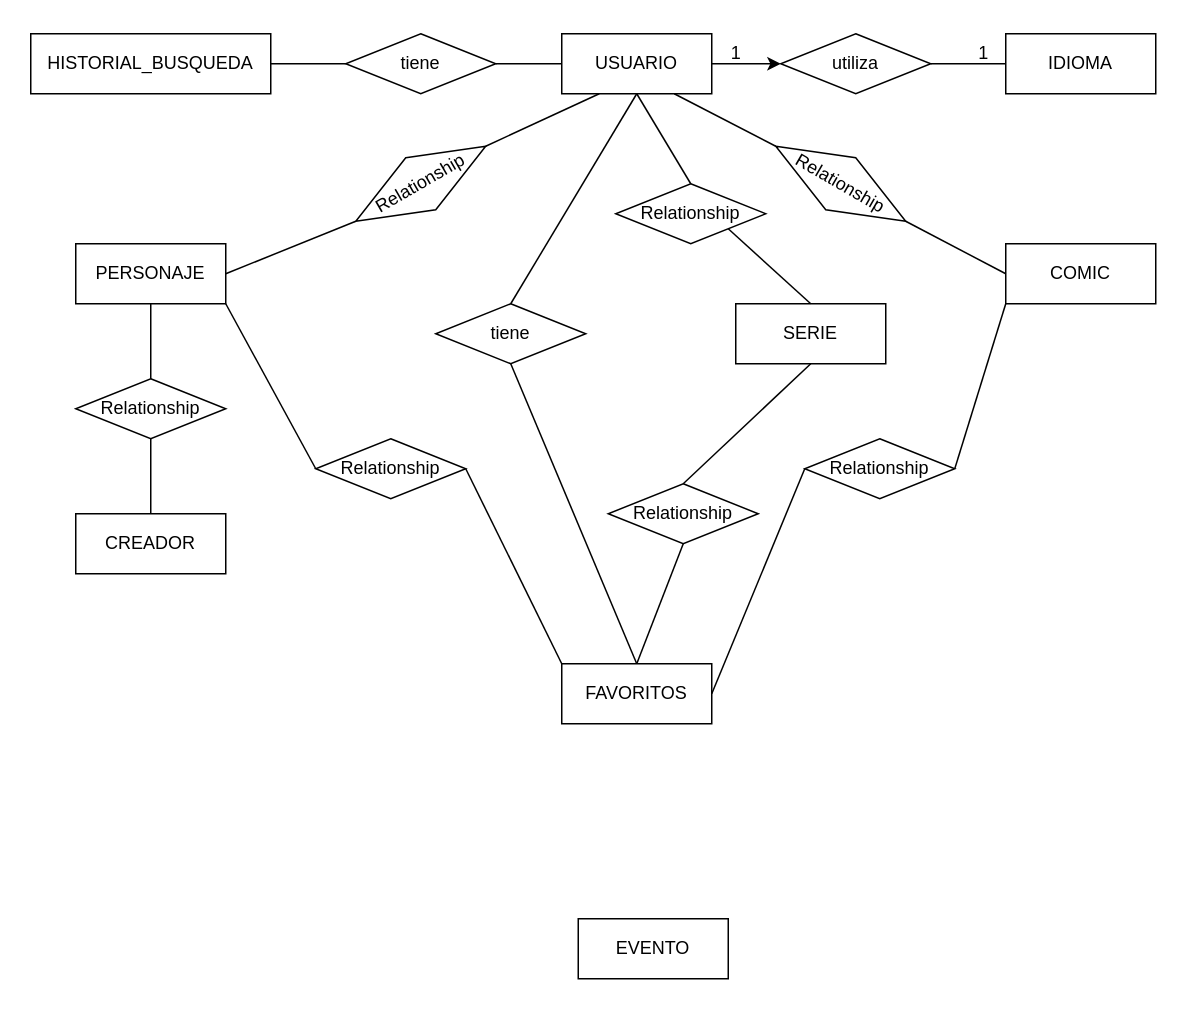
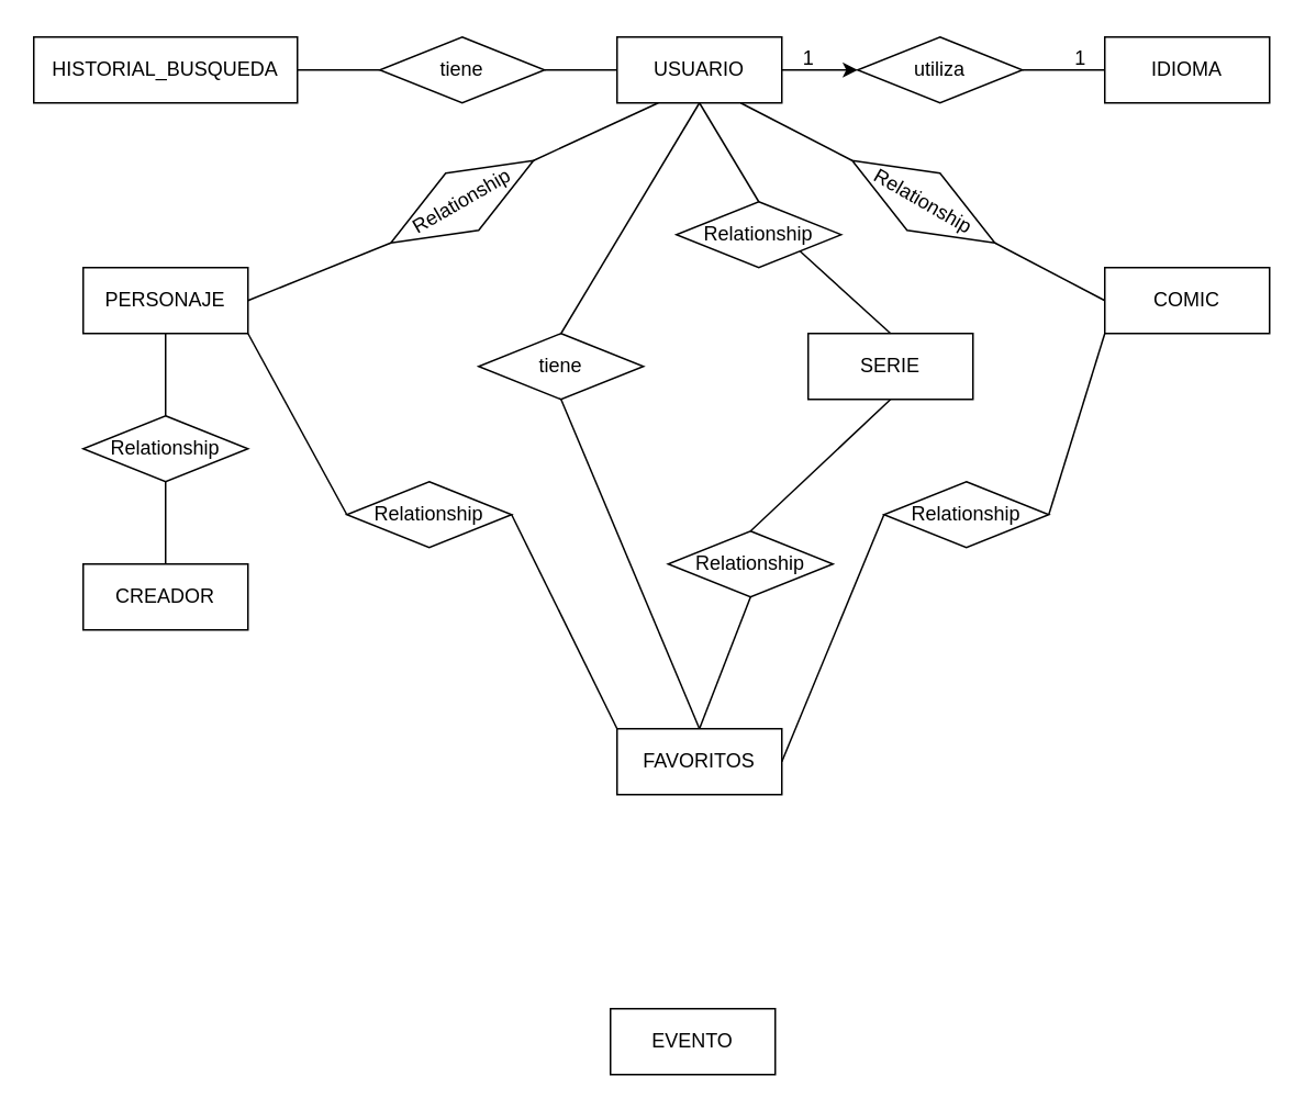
  <mxCell id="0" />
  <mxCell id="1" parent="0" />
- <mxCell id="2" value="EVENTO" style="whiteSpace=wrap;html=1;align=center;" parent="1" vertex="1"><mxGeometry x="385" y="612" width="100" height="40" as="geometry" /></mxCell>
+ <mxCell id="2" value="EVENTO" style="whiteSpace=wrap;html=1;align=center;" parent="1" vertex="1"><mxGeometry x="370" y="612" width="100" height="40" as="geometry" /></mxCell>
  <mxCell id="3" value="COMIC" style="whiteSpace=wrap;html=1;align=center;" parent="1" vertex="1"><mxGeometry x="670" y="162" width="100" height="40" as="geometry" /></mxCell>
  <mxCell id="4" value="SERIE" style="whiteSpace=wrap;html=1;align=center;" parent="1" vertex="1"><mxGeometry x="490" y="202" width="100" height="40" as="geometry" /></mxCell>
  <mxCell id="5" value="PERSONAJE" style="whiteSpace=wrap;html=1;align=center;" parent="1" vertex="1"><mxGeometry x="50" y="162" width="100" height="40" as="geometry" /></mxCell>
  <mxCell id="6" value="USUARIO" style="whiteSpace=wrap;html=1;align=center;" parent="1" vertex="1"><mxGeometry x="374" y="22" width="100" height="40" as="geometry" /></mxCell>
  <mxCell id="7" value="IDIOMA" style="whiteSpace=wrap;html=1;align=center;" parent="1" vertex="1"><mxGeometry x="670" y="22" width="100" height="40" as="geometry" /></mxCell>
  <mxCell id="8" value="CREADOR" style="whiteSpace=wrap;html=1;align=center;" vertex="1" parent="1"><mxGeometry x="50" y="342" width="100" height="40" as="geometry" /></mxCell>
  <mxCell id="9" value="HISTORIAL_BUSQUEDA" style="whiteSpace=wrap;html=1;align=center;" vertex="1" parent="1"><mxGeometry x="20" y="22" width="160" height="40" as="geometry" /></mxCell>
  <mxCell id="10" value="FAVORITOS" style="whiteSpace=wrap;html=1;align=center;" vertex="1" parent="1"><mxGeometry x="374" y="442" width="100" height="40" as="geometry" /></mxCell>
  <mxCell id="11" value="tiene" style="shape=rhombus;perimeter=rhombusPerimeter;whiteSpace=wrap;html=1;align=center;" vertex="1" parent="1"><mxGeometry x="230" y="22" width="100" height="40" as="geometry" /></mxCell>
  <mxCell id="12" value="utiliza" style="shape=rhombus;perimeter=rhombusPerimeter;whiteSpace=wrap;html=1;align=center;" vertex="1" parent="1"><mxGeometry x="520" y="22" width="100" height="40" as="geometry" /></mxCell>
  <mxCell id="13" value="Relationship" style="shape=rhombus;perimeter=rhombusPerimeter;whiteSpace=wrap;html=1;align=center;rotation=-30;" vertex="1" parent="1"><mxGeometry x="230" y="102" width="100" height="40" as="geometry" /></mxCell>
  <mxCell id="14" value="Relationship" style="shape=rhombus;perimeter=rhombusPerimeter;whiteSpace=wrap;html=1;align=center;rotation=30;" vertex="1" parent="1"><mxGeometry x="510" y="102" width="100" height="40" as="geometry" /></mxCell>
  <mxCell id="15" value="Relationship" style="shape=rhombus;perimeter=rhombusPerimeter;whiteSpace=wrap;html=1;align=center;" vertex="1" parent="1"><mxGeometry x="410" y="122" width="100" height="40" as="geometry" /></mxCell>
  <mxCell id="16" value="" style="endArrow=none;html=1;rounded=0;exitX=1;exitY=0.5;exitDx=0;exitDy=0;entryX=0;entryY=0.5;entryDx=0;entryDy=0;" edge="1" parent="1" source="9" target="11"><mxGeometry relative="1" as="geometry"><mxPoint x="230" y="82" as="sourcePoint" /><mxPoint x="390" y="82" as="targetPoint" /></mxGeometry></mxCell>
  <mxCell id="17" value="" style="endArrow=none;html=1;rounded=0;entryX=0;entryY=0.5;entryDx=0;entryDy=0;exitX=1;exitY=0.5;exitDx=0;exitDy=0;" edge="1" parent="1" source="11" target="6"><mxGeometry relative="1" as="geometry"><mxPoint x="190" y="52" as="sourcePoint" /><mxPoint x="240" y="52" as="targetPoint" /></mxGeometry></mxCell>
  <mxCell id="18" value="" style="endArrow=classic;html=1;rounded=0;exitX=1;exitY=0.5;exitDx=0;exitDy=0;entryX=0;entryY=0.5;entryDx=0;entryDy=0;" edge="1" parent="1" source="6" target="12"><mxGeometry relative="1" as="geometry"><mxPoint x="200" y="62" as="sourcePoint" /><mxPoint x="250" y="62" as="targetPoint" /></mxGeometry></mxCell>
  <mxCell id="19" value="" style="endArrow=none;html=1;rounded=0;exitX=1;exitY=0.5;exitDx=0;exitDy=0;entryX=0;entryY=0.5;entryDx=0;entryDy=0;" edge="1" parent="1" source="12" target="7"><mxGeometry relative="1" as="geometry"><mxPoint x="484" y="52" as="sourcePoint" /><mxPoint x="530" y="52" as="targetPoint" /></mxGeometry></mxCell>
  <mxCell id="20" value="" style="endArrow=none;html=1;rounded=0;exitX=1;exitY=0.5;exitDx=0;exitDy=0;entryX=0;entryY=0.5;entryDx=0;entryDy=0;" edge="1" parent="1" source="14" target="3"><mxGeometry relative="1" as="geometry"><mxPoint x="630" y="52" as="sourcePoint" /><mxPoint x="680" y="52" as="targetPoint" /></mxGeometry></mxCell>
  <mxCell id="21" value="" style="endArrow=none;html=1;rounded=0;exitX=0.75;exitY=1;exitDx=0;exitDy=0;entryX=0;entryY=0.5;entryDx=0;entryDy=0;" edge="1" parent="1" source="6" target="14"><mxGeometry relative="1" as="geometry"><mxPoint x="613" y="157" as="sourcePoint" /><mxPoint x="680" y="192" as="targetPoint" /></mxGeometry></mxCell>
  <mxCell id="22" value="" style="endArrow=none;html=1;rounded=0;exitX=0.25;exitY=1;exitDx=0;exitDy=0;entryX=1;entryY=0.5;entryDx=0;entryDy=0;" edge="1" parent="1" source="6" target="13"><mxGeometry relative="1" as="geometry"><mxPoint x="459" y="72" as="sourcePoint" /><mxPoint x="527" y="107" as="targetPoint" /></mxGeometry></mxCell>
  <mxCell id="23" value="" style="endArrow=none;html=1;rounded=0;exitX=0;exitY=0.5;exitDx=0;exitDy=0;entryX=1;entryY=0.5;entryDx=0;entryDy=0;" edge="1" parent="1" source="13" target="5"><mxGeometry relative="1" as="geometry"><mxPoint x="409" y="72" as="sourcePoint" /><mxPoint x="333" y="107" as="targetPoint" /></mxGeometry></mxCell>
  <mxCell id="24" value="" style="endArrow=none;html=1;rounded=0;exitX=0.5;exitY=1;exitDx=0;exitDy=0;entryX=0.5;entryY=0;entryDx=0;entryDy=0;" edge="1" parent="1" source="6" target="15"><mxGeometry relative="1" as="geometry"><mxPoint x="459" y="72" as="sourcePoint" /><mxPoint x="527" y="107" as="targetPoint" /><Array as="points" /></mxGeometry></mxCell>
  <mxCell id="25" value="" style="endArrow=none;html=1;rounded=0;exitX=0.5;exitY=0;exitDx=0;exitDy=0;entryX=1;entryY=1;entryDx=0;entryDy=0;" edge="1" parent="1" source="4" target="15"><mxGeometry relative="1" as="geometry"><mxPoint x="434" y="72" as="sourcePoint" /><mxPoint x="434" y="172" as="targetPoint" /></mxGeometry></mxCell>
  <mxCell id="26" value="Relationship" style="shape=rhombus;perimeter=rhombusPerimeter;whiteSpace=wrap;html=1;align=center;" vertex="1" parent="1"><mxGeometry x="50" y="252" width="100" height="40" as="geometry" /></mxCell>
  <mxCell id="27" value="" style="endArrow=none;html=1;rounded=0;exitX=0.5;exitY=0;exitDx=0;exitDy=0;entryX=0.5;entryY=1;entryDx=0;entryDy=0;" edge="1" parent="1" source="26" target="5"><mxGeometry relative="1" as="geometry"><mxPoint x="247" y="157" as="sourcePoint" /><mxPoint x="160" y="192" as="targetPoint" /></mxGeometry></mxCell>
  <mxCell id="28" value="" style="endArrow=none;html=1;rounded=0;exitX=0.5;exitY=1;exitDx=0;exitDy=0;entryX=0.5;entryY=0;entryDx=0;entryDy=0;" edge="1" parent="1" source="26" target="8"><mxGeometry relative="1" as="geometry"><mxPoint x="110" y="262" as="sourcePoint" /><mxPoint x="110" y="212" as="targetPoint" /></mxGeometry></mxCell>
  <mxCell id="29" value="" style="endArrow=none;html=1;rounded=0;entryX=0;entryY=0.5;entryDx=0;entryDy=0;exitX=1;exitY=1;exitDx=0;exitDy=0;" edge="1" parent="1" source="5" target="30"><mxGeometry relative="1" as="geometry"><mxPoint x="150" y="322" as="sourcePoint" /><mxPoint x="110" y="352" as="targetPoint" /></mxGeometry></mxCell>
  <mxCell id="30" value="Relationship" style="shape=rhombus;perimeter=rhombusPerimeter;whiteSpace=wrap;html=1;align=center;rotation=0;" vertex="1" parent="1"><mxGeometry x="210" y="292" width="100" height="40" as="geometry" /></mxCell>
  <mxCell id="31" value="" style="endArrow=none;html=1;rounded=0;entryX=1;entryY=0.5;entryDx=0;entryDy=0;exitX=0;exitY=0;exitDx=0;exitDy=0;" edge="1" parent="1" source="10" target="30"><mxGeometry relative="1" as="geometry"><mxPoint x="160" y="212" as="sourcePoint" /><mxPoint x="229" y="283" as="targetPoint" /></mxGeometry></mxCell>
  <mxCell id="32" value="Relationship" style="shape=rhombus;perimeter=rhombusPerimeter;whiteSpace=wrap;html=1;align=center;rotation=0;" vertex="1" parent="1"><mxGeometry x="405" y="322" width="100" height="40" as="geometry" /></mxCell>
  <mxCell id="33" value="" style="endArrow=none;html=1;rounded=0;exitX=0.5;exitY=0;exitDx=0;exitDy=0;entryX=0.5;entryY=1;entryDx=0;entryDy=0;" edge="1" parent="1" source="32" target="4"><mxGeometry relative="1" as="geometry"><mxPoint x="434" y="282" as="sourcePoint" /><mxPoint x="434" y="202" as="targetPoint" /></mxGeometry></mxCell>
  <mxCell id="34" value="" style="endArrow=none;html=1;rounded=0;exitX=0.5;exitY=1;exitDx=0;exitDy=0;entryX=0.5;entryY=0;entryDx=0;entryDy=0;" edge="1" parent="1" source="32" target="10"><mxGeometry relative="1" as="geometry"><mxPoint x="430" y="372" as="sourcePoint" /><mxPoint x="434" y="322" as="targetPoint" /></mxGeometry></mxCell>
  <mxCell id="35" value="" style="endArrow=none;html=1;rounded=0;entryX=0;entryY=0.5;entryDx=0;entryDy=0;exitX=1;exitY=0.5;exitDx=0;exitDy=0;" edge="1" parent="1" target="36" source="10"><mxGeometry relative="1" as="geometry"><mxPoint x="440" y="452" as="sourcePoint" /><mxPoint x="436" y="352" as="targetPoint" /></mxGeometry></mxCell>
  <mxCell id="36" value="Relationship" style="shape=rhombus;perimeter=rhombusPerimeter;whiteSpace=wrap;html=1;align=center;rotation=0;" vertex="1" parent="1"><mxGeometry x="536" y="292" width="100" height="40" as="geometry" /></mxCell>
  <mxCell id="37" value="" style="endArrow=none;html=1;rounded=0;entryX=1;entryY=0.5;entryDx=0;entryDy=0;exitX=0;exitY=1;exitDx=0;exitDy=0;" edge="1" parent="1" target="36" source="3"><mxGeometry relative="1" as="geometry"><mxPoint x="636" y="192" as="sourcePoint" /><mxPoint x="555" y="283" as="targetPoint" /></mxGeometry></mxCell>
  <mxCell id="38" value="1" style="text;html=1;align=center;verticalAlign=middle;resizable=0;points=[];autosize=1;strokeColor=none;fillColor=none;" vertex="1" parent="1"><mxGeometry x="475" y="20" width="30" height="30" as="geometry" /></mxCell>
  <mxCell id="39" value="1" style="text;html=1;align=center;verticalAlign=middle;resizable=0;points=[];autosize=1;strokeColor=none;fillColor=none;" vertex="1" parent="1"><mxGeometry x="640" y="20" width="30" height="30" as="geometry" /></mxCell>
  <mxCell id="40" value="tiene" style="shape=rhombus;perimeter=rhombusPerimeter;whiteSpace=wrap;html=1;align=center;rotation=0;" vertex="1" parent="1"><mxGeometry x="290" y="202" width="100" height="40" as="geometry" /></mxCell>
  <mxCell id="41" value="" style="endArrow=none;html=1;rounded=0;exitX=0.5;exitY=1;exitDx=0;exitDy=0;entryX=0.5;entryY=0;entryDx=0;entryDy=0;" edge="1" parent="1" source="6" target="40"><mxGeometry relative="1" as="geometry"><mxPoint x="434" y="72" as="sourcePoint" /><mxPoint x="470" y="132" as="targetPoint" /><Array as="points" /></mxGeometry></mxCell>
  <mxCell id="42" value="" style="endArrow=none;html=1;rounded=0;exitX=0.5;exitY=0;exitDx=0;exitDy=0;entryX=0.5;entryY=1;entryDx=0;entryDy=0;" edge="1" parent="1" source="10" target="40"><mxGeometry relative="1" as="geometry"><mxPoint x="434" y="72" as="sourcePoint" /><mxPoint x="350" y="212" as="targetPoint" /><Array as="points" /></mxGeometry></mxCell>
